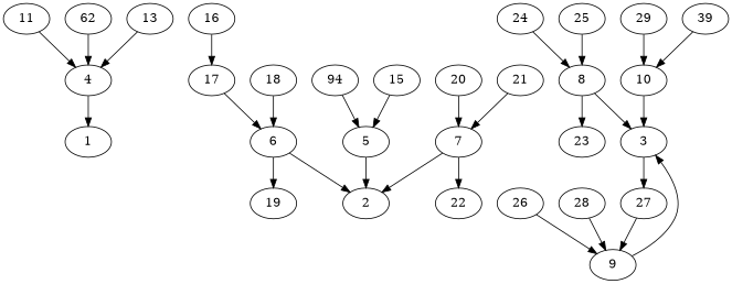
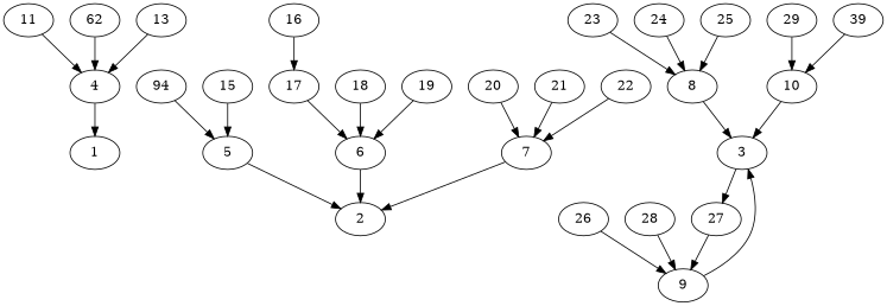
  digraph {
    node [Weight=69]
    edge [Weight=4]
    1 [Weight=34]
    2 [Weight=60]
    3 [Weight=43]
    27 [Weight=51]
    4 [Weight=43]
    5 [Weight=86]
    6
    7 [Weight=77]
    8 [Weight=60]
    9 [Weight=43]
    10 [Weight=34]
    11 [Weight=51]
    n13 [Weight=77 label=62]
    13
    n15 [label=94]
    15
    16 [Weight=26]
    17
    18
    19 [Weight=77]
    20 [Weight=51]
    21 [Weight=77]
    22 [Weight=51]
    23 [Weight=77]
    24 [Weight=51]
    25
    26 [Weight=86]
    28 [Weight=26]
    29 [Weight=26]
    n30 [Weight=51 label=39]
    3 -> 27 [Weight=2]
    27 -> 9 [Weight=9]
    4 -> 1 [Weight=3]
    5 -> 2 [Weight=5]
    6 -> 2
    7 -> 2
    8 -> 3 [Weight=8]
    9 -> 3
    10 -> 3 [Weight=7]
    11 -> 4
    n13 -> 4 [Weight=10]
    13 -> 4 [Weight=3]
    n15 -> 5 [Weight=3]
    15 -> 5 [Weight=5]
    16 -> 17 [Weight=9]
    17 -> 6 [Weight=10]
    18 -> 6 [Weight=7]
-   6 -> 19 [Weight=7]
+   19 -> 6 [Weight=7]
    20 -> 7 [Weight=9]
    21 -> 7 [Weight=8]
-   7 -> 22 [Weight=10]
-   8 -> 23
+   22 -> 7 [Weight=10]
+   23 -> 8
    24 -> 8
    25 -> 8 [Weight=9]
    26 -> 9
    28 -> 9 [Weight=7]
    29 -> 10
    n30 -> 10 [Weight=2]
  }
